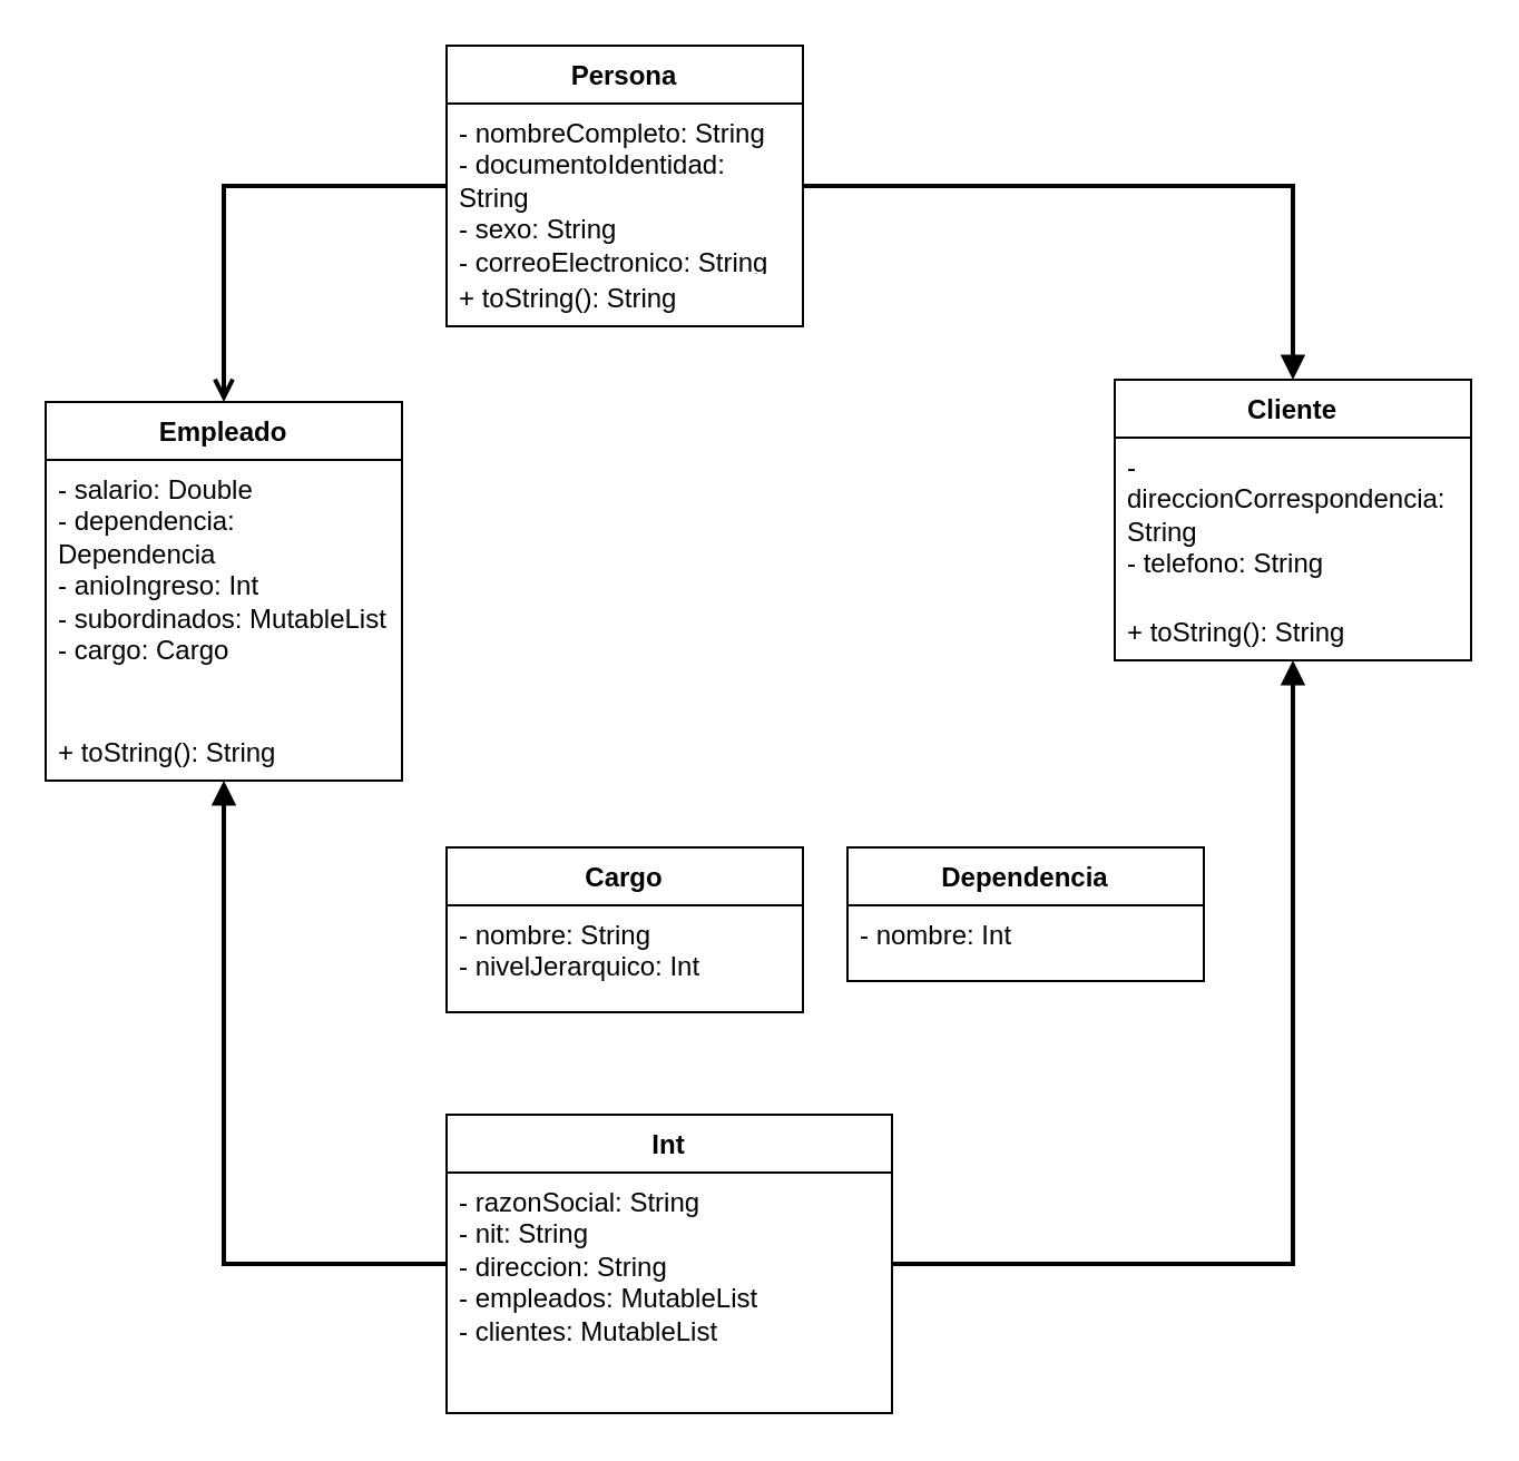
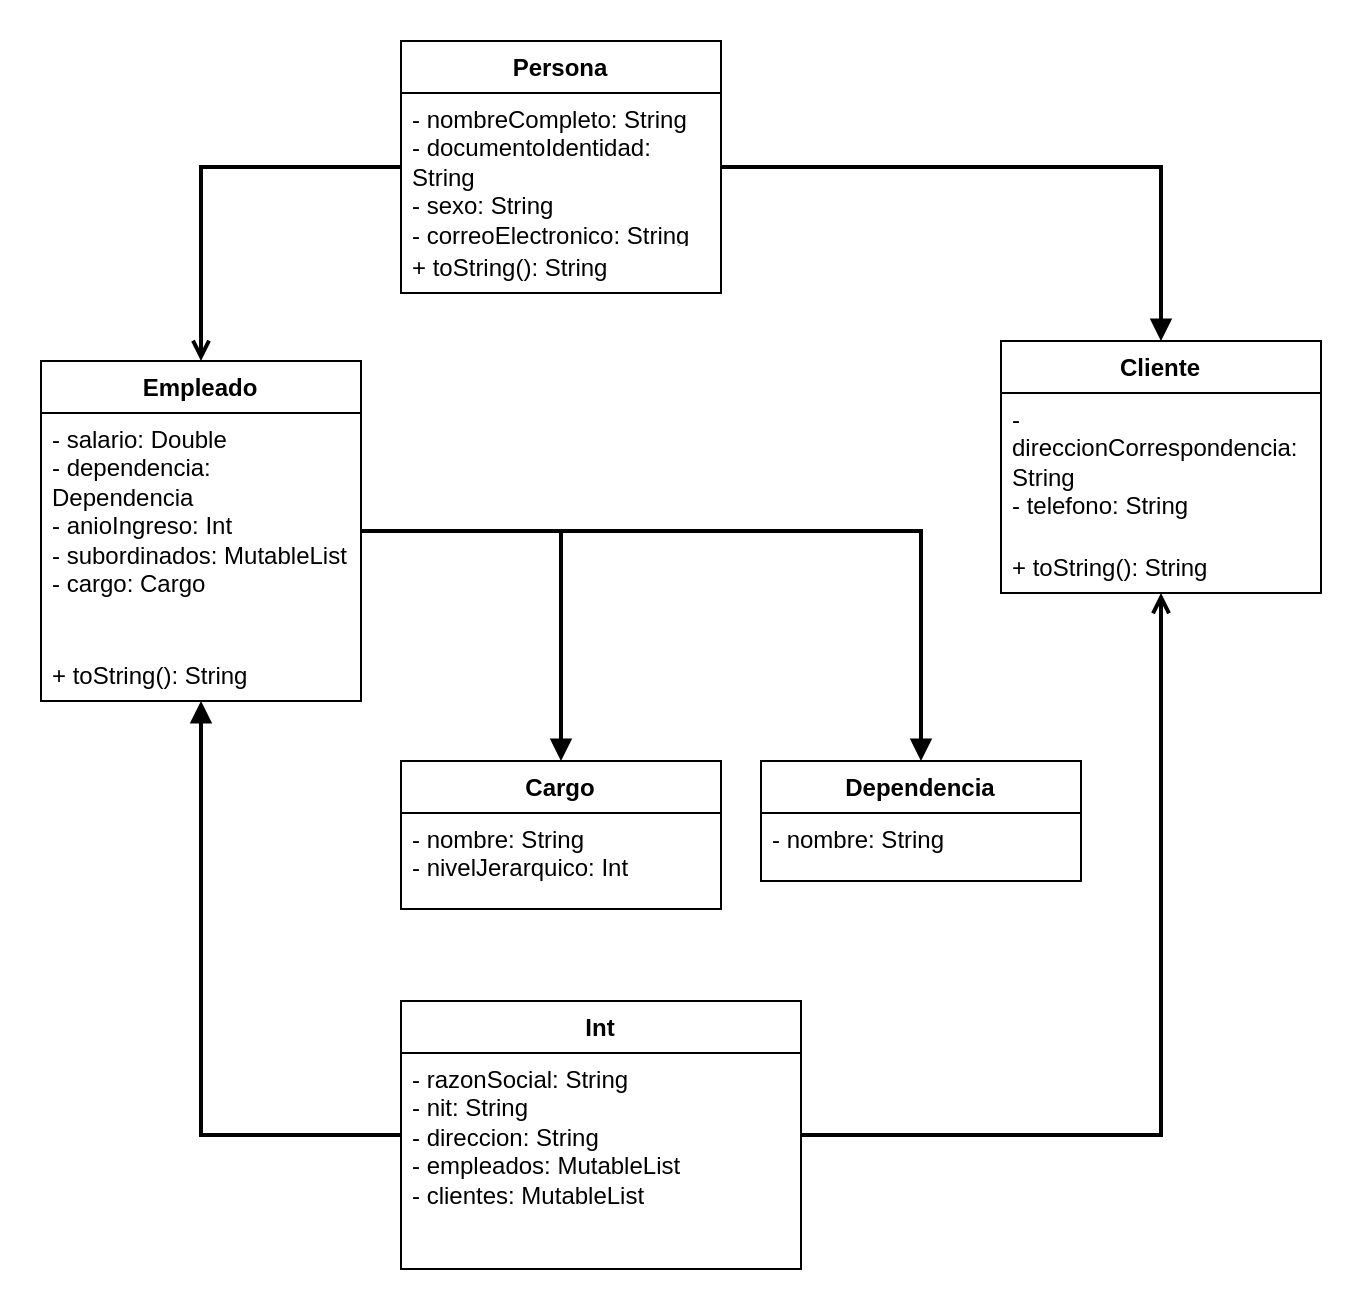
  <mxCell id="0" />
  <mxCell id="1" parent="0" />
  <mxCell id="2" value="Persona" style="swimlane;fontStyle=1;align=center;verticalAlign=top;childLayout=stackLayout;horizontal=1;startSize=26;horizontalStack=0;resizeParent=1;resizeParentMax=0;resizeLast=0;collapsible=1;marginBottom=0;whiteSpace=wrap;html=1;" vertex="1" connectable="0" parent="1"><mxGeometry x="200" y="20" width="160" height="126" as="geometry" /></mxCell>
  <mxCell id="3" value="- nombreCompleto: String&lt;br/&gt;- documentoIdentidad: String&lt;br/&gt;- sexo: String&lt;br/&gt;- correoElectronico: String" style="text;strokeColor=none;fillColor=none;align=left;verticalAlign=top;spacingLeft=4;spacingRight=4;overflow=hidden;rotatable=0;points=[[0,0.5],[1,0.5]];portConstraint=eastwest;whiteSpace=wrap;html=1;" vertex="1" parent="2"><mxGeometry y="26" width="160" height="74" as="geometry" /></mxCell>
  <mxCell id="4" value="+ toString(): String" style="text;strokeColor=none;fillColor=none;align=left;verticalAlign=top;spacingLeft=4;spacingRight=4;overflow=hidden;rotatable=0;points=[[0,0.5],[1,0.5]];portConstraint=eastwest;whiteSpace=wrap;html=1;" vertex="1" parent="2"><mxGeometry y="100" width="160" height="26" as="geometry" /></mxCell>
  <mxCell id="5" value="Empleado" style="swimlane;fontStyle=1;align=center;verticalAlign=top;childLayout=stackLayout;horizontal=1;startSize=26;horizontalStack=0;resizeParent=1;resizeParentMax=0;resizeLast=0;collapsible=1;marginBottom=0;whiteSpace=wrap;html=1;" vertex="1" connectable="0" parent="1"><mxGeometry x="20" y="180" width="160" height="170" as="geometry" /></mxCell>
  <mxCell id="6" value="- salario: Double&lt;br/&gt;- dependencia: Dependencia&lt;br/&gt;- anioIngreso: Int&lt;br/&gt;- subordinados: MutableList&lt;Empleado&gt;&lt;br/&gt;- cargo: Cargo" style="text;strokeColor=none;fillColor=none;align=left;verticalAlign=top;spacingLeft=4;spacingRight=4;overflow=hidden;rotatable=0;points=[[0,0.5],[1,0.5]];portConstraint=eastwest;whiteSpace=wrap;html=1;" vertex="1" parent="5"><mxGeometry y="26" width="160" height="118" as="geometry" /></mxCell>
  <mxCell id="7" value="+ toString(): String" style="text;strokeColor=none;fillColor=none;align=left;verticalAlign=top;spacingLeft=4;spacingRight=4;overflow=hidden;rotatable=0;points=[[0,0.5],[1,0.5]];portConstraint=eastwest;whiteSpace=wrap;html=1;" vertex="1" parent="5"><mxGeometry y="144" width="160" height="26" as="geometry" /></mxCell>
  <mxCell id="8" value="Cliente" style="swimlane;fontStyle=1;align=center;verticalAlign=top;childLayout=stackLayout;horizontal=1;startSize=26;horizontalStack=0;resizeParent=1;resizeParentMax=0;resizeLast=0;collapsible=1;marginBottom=0;whiteSpace=wrap;html=1;" vertex="1" connectable="0" parent="1"><mxGeometry x="500" y="170" width="160" height="126" as="geometry" /></mxCell>
  <mxCell id="9" value="- direccionCorrespondencia: String&lt;br/&gt;- telefono: String" style="text;strokeColor=none;fillColor=none;align=left;verticalAlign=top;spacingLeft=4;spacingRight=4;overflow=hidden;rotatable=0;points=[[0,0.5],[1,0.5]];portConstraint=eastwest;whiteSpace=wrap;html=1;" vertex="1" parent="8"><mxGeometry y="26" width="160" height="74" as="geometry" /></mxCell>
  <mxCell id="10" value="+ toString(): String" style="text;strokeColor=none;fillColor=none;align=left;verticalAlign=top;spacingLeft=4;spacingRight=4;overflow=hidden;rotatable=0;points=[[0,0.5],[1,0.5]];portConstraint=eastwest;whiteSpace=wrap;html=1;" vertex="1" parent="8"><mxGeometry y="100" width="160" height="26" as="geometry" /></mxCell>
  <mxCell id="11" value="Cargo" style="swimlane;fontStyle=1;align=center;verticalAlign=top;childLayout=stackLayout;horizontal=1;startSize=26;horizontalStack=0;resizeParent=1;resizeParentMax=0;resizeLast=0;collapsible=1;marginBottom=0;whiteSpace=wrap;html=1;" vertex="1" connectable="0" parent="1"><mxGeometry x="200" y="380" width="160" height="74" as="geometry" /></mxCell>
  <mxCell id="12" value="- nombre: String&lt;br/&gt;- nivelJerarquico: Int" style="text;strokeColor=none;fillColor=none;align=left;verticalAlign=top;spacingLeft=4;spacingRight=4;overflow=hidden;rotatable=0;points=[[0,0.5],[1,0.5]];portConstraint=eastwest;whiteSpace=wrap;html=1;" vertex="1" parent="11"><mxGeometry y="26" width="160" height="48" as="geometry" /></mxCell>
  <mxCell id="13" value="Dependencia" style="swimlane;fontStyle=1;align=center;verticalAlign=top;childLayout=stackLayout;horizontal=1;startSize=26;horizontalStack=0;resizeParent=1;resizeParentMax=0;resizeLast=0;collapsible=1;marginBottom=0;whiteSpace=wrap;html=1;" vertex="1" connectable="0" parent="1"><mxGeometry x="380" y="380" width="160" height="60" as="geometry" /></mxCell>
- <mxCell id="14" value="- nombre: Int" style="text;strokeColor=none;fillColor=none;align=left;verticalAlign=top;spacingLeft=4;spacingRight=4;overflow=hidden;rotatable=0;points=[[0,0.5],[1,0.5]];portConstraint=eastwest;whiteSpace=wrap;html=1;" vertex="1" parent="13"><mxGeometry y="26" width="160" height="34" as="geometry" /></mxCell>
+ <mxCell id="14" value="- nombre: String" style="text;strokeColor=none;fillColor=none;align=left;verticalAlign=top;spacingLeft=4;spacingRight=4;overflow=hidden;rotatable=0;points=[[0,0.5],[1,0.5]];portConstraint=eastwest;whiteSpace=wrap;html=1;" vertex="1" parent="13"><mxGeometry y="26" width="160" height="34" as="geometry" /></mxCell>
  <mxCell id="15" value="Int" style="swimlane;fontStyle=1;align=center;verticalAlign=top;childLayout=stackLayout;horizontal=1;startSize=26;horizontalStack=0;resizeParent=1;resizeParentMax=0;resizeLast=0;collapsible=1;marginBottom=0;whiteSpace=wrap;html=1;" vertex="1" connectable="0" parent="1"><mxGeometry x="200" y="500" width="200" height="134" as="geometry" /></mxCell>
  <mxCell id="16" value="- razonSocial: String&lt;br/&gt;- nit: String&lt;br/&gt;- direccion: String&lt;br/&gt;- empleados: MutableList&lt;Empleado&gt;&lt;br/&gt;- clientes: MutableList&lt;Cliente&gt;" style="text;strokeColor=none;fillColor=none;align=left;verticalAlign=top;spacingLeft=4;spacingRight=4;overflow=hidden;rotatable=0;points=[[0,0.5],[1,0.5]];portConstraint=eastwest;whiteSpace=wrap;html=1;" vertex="1" parent="15"><mxGeometry y="26" width="200" height="108" as="geometry" /></mxCell>
  <mxCell id="17" style="edgeStyle=orthogonalEdgeStyle;rounded=0;orthogonalLoop=1;jettySize=auto;curved=0;strokeColor=#000000;strokeWidth=2;endArrow=open;endFill=1;" edge="1" parent="1" source="2" target="5"><mxGeometry relative="1" as="geometry" /></mxCell>
  <mxCell id="18" style="edgeStyle=orthogonalEdgeStyle;rounded=0;orthogonalLoop=1;jettySize=auto;curved=0;strokeColor=#000000;strokeWidth=2;endArrow=block;endFill=1;" edge="1" parent="1" source="2" target="8"><mxGeometry relative="1" as="geometry" /></mxCell>
+ <mxCell id="19" style="edgeStyle=orthogonalEdgeStyle;rounded=0;orthogonalLoop=1;jettySize=auto;curved=0;strokeColor=#000000;strokeWidth=2;endArrow=block;endFill=1;" edge="1" parent="1" source="5" target="11"><mxGeometry relative="1" as="geometry" /></mxCell>
+ <mxCell id="20" style="edgeStyle=orthogonalEdgeStyle;rounded=0;orthogonalLoop=1;jettySize=auto;curved=0;strokeColor=#000000;strokeWidth=2;endArrow=block;endFill=1;" edge="1" parent="1" source="5" target="13"><mxGeometry relative="1" as="geometry" /></mxCell>
  <mxCell id="21" style="edgeStyle=orthogonalEdgeStyle;rounded=0;orthogonalLoop=1;jettySize=auto;curved=0;strokeColor=#000000;strokeWidth=2;endArrow=block;endFill=1;" edge="1" parent="1" source="15" target="5"><mxGeometry relative="1" as="geometry" /></mxCell>
- <mxCell id="22" style="edgeStyle=orthogonalEdgeStyle;rounded=0;orthogonalLoop=1;jettySize=auto;curved=0;strokeColor=#000000;strokeWidth=2;endArrow=block;endFill=1;" edge="1" parent="1" source="15" target="8"><mxGeometry relative="1" as="geometry" /></mxCell>
+ <mxCell id="22" style="edgeStyle=orthogonalEdgeStyle;rounded=0;orthogonalLoop=1;jettySize=auto;curved=0;strokeColor=#000000;strokeWidth=2;endArrow=open;endFill=1;" edge="1" parent="1" source="15" target="8"><mxGeometry relative="1" as="geometry" /></mxCell>
